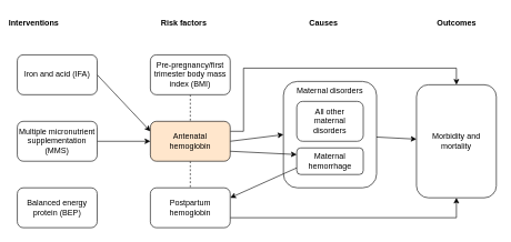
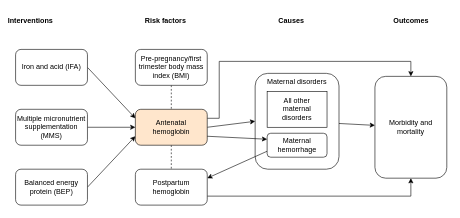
  <mxCell id="0" />
  <mxCell id="1" parent="0" />
  <mxCell id="2" style="rounded=0;orthogonalLoop=1;jettySize=auto;html=1;entryX=0;entryY=0.25;entryDx=0;entryDy=0;exitX=1;exitY=0.5;exitDx=0;exitDy=0;" edge="1" parent="1" source="3" target="11"><mxGeometry relative="1" as="geometry" /></mxCell>
  <mxCell id="3" value="Iron and acid (IFA)" style="rounded=1;whiteSpace=wrap;html=1;" vertex="1" parent="1"><mxGeometry x="25" y="82" width="120" height="60" as="geometry" /></mxCell>
  <mxCell id="4" style="rounded=0;orthogonalLoop=1;jettySize=auto;html=1;entryX=0;entryY=0.5;entryDx=0;entryDy=0;exitX=1;exitY=0.5;exitDx=0;exitDy=0;" edge="1" parent="1" source="5" target="11"><mxGeometry relative="1" as="geometry" /></mxCell>
  <mxCell id="5" value="Multiple micronutrient supplementation (MMS)" style="rounded=1;whiteSpace=wrap;html=1;" vertex="1" parent="1"><mxGeometry x="25" y="182" width="120" height="60" as="geometry" /></mxCell>
+ <mxCell id="6" style="rounded=0;orthogonalLoop=1;jettySize=auto;html=1;entryX=0;entryY=0.75;entryDx=0;entryDy=0;exitX=1;exitY=0.5;exitDx=0;exitDy=0;" edge="1" parent="1" source="7" target="11"><mxGeometry relative="1" as="geometry" /></mxCell>
  <mxCell id="7" value="Balanced energy protein (BEP)" style="rounded=1;whiteSpace=wrap;html=1;" vertex="1" parent="1"><mxGeometry x="25" y="282" width="120" height="60" as="geometry" /></mxCell>
  <mxCell id="8" style="rounded=0;orthogonalLoop=1;jettySize=auto;html=1;exitX=1;exitY=0.5;exitDx=0;exitDy=0;entryX=0;entryY=0.5;entryDx=0;entryDy=0;" edge="1" parent="1" source="11" target="15"><mxGeometry relative="1" as="geometry" /></mxCell>
  <mxCell id="9" style="edgeStyle=orthogonalEdgeStyle;rounded=0;orthogonalLoop=1;jettySize=auto;html=1;entryX=0.5;entryY=0;entryDx=0;entryDy=0;dashed=1;endArrow=none;endFill=0;" edge="1" parent="1" source="11" target="20"><mxGeometry relative="1" as="geometry" /></mxCell>
  <mxCell id="10" style="edgeStyle=orthogonalEdgeStyle;rounded=0;orthogonalLoop=1;jettySize=auto;html=1;exitX=1;exitY=0.25;exitDx=0;exitDy=0;entryX=0.5;entryY=0;entryDx=0;entryDy=0;" edge="1" parent="1" source="11" target="21"><mxGeometry relative="1" as="geometry"><Array as="points"><mxPoint x="365" y="197" /><mxPoint x="365" y="102" /><mxPoint x="685" y="102" /></Array></mxGeometry></mxCell>
  <mxCell id="11" value="Antenatal&lt;br&gt;hemoglobin" style="rounded=1;whiteSpace=wrap;html=1;fillColor=#ffe6cc;" vertex="1" parent="1"><mxGeometry x="225" y="182" width="120" height="60" as="geometry" /></mxCell>
  <mxCell id="12" style="edgeStyle=orthogonalEdgeStyle;rounded=0;orthogonalLoop=1;jettySize=auto;html=1;entryX=0.5;entryY=0;entryDx=0;entryDy=0;dashed=1;endArrow=none;endFill=0;" edge="1" parent="1" source="13" target="11"><mxGeometry relative="1" as="geometry" /></mxCell>
  <mxCell id="13" value="Pre-pregnancy/first trimester body mass index (BMI)" style="rounded=1;whiteSpace=wrap;html=1;" vertex="1" parent="1"><mxGeometry x="225" y="82" width="120" height="60" as="geometry" /></mxCell>
  <mxCell id="14" style="rounded=0;orthogonalLoop=1;jettySize=auto;html=1;" edge="1" parent="1" source="15" target="21"><mxGeometry relative="1" as="geometry" /></mxCell>
  <mxCell id="15" value="Maternal disorders" style="rounded=1;whiteSpace=wrap;html=1;verticalAlign=top;" vertex="1" parent="1"><mxGeometry x="425" y="122" width="140" height="160" as="geometry" /></mxCell>
  <mxCell id="16" style="rounded=0;orthogonalLoop=1;jettySize=auto;html=1;exitX=0;exitY=0.75;exitDx=0;exitDy=0;entryX=1;entryY=0.25;entryDx=0;entryDy=0;" edge="1" parent="1" source="17" target="20"><mxGeometry relative="1" as="geometry" /></mxCell>
  <mxCell id="17" value="Maternal hemorrhage" style="rounded=1;whiteSpace=wrap;html=1;" vertex="1" parent="1"><mxGeometry x="445" y="222" width="100" height="40" as="geometry" /></mxCell>
- <mxCell id="18" value="All other&lt;br&gt;maternal disorders" style="rounded=1;whiteSpace=wrap;html=1;" vertex="1" parent="1"><mxGeometry x="445" y="152" width="100" height="60" as="geometry" /></mxCell>
+ <mxCell id="18" value="All other&lt;br&gt;maternal disorders" style="whiteSpace=wrap;html=1;rounded=0;" vertex="1" parent="1"><mxGeometry x="445" y="152" width="100" height="60" as="geometry" /></mxCell>
  <mxCell id="19" style="edgeStyle=orthogonalEdgeStyle;rounded=0;orthogonalLoop=1;jettySize=auto;html=1;exitX=1;exitY=0.75;exitDx=0;exitDy=0;entryX=0.5;entryY=1;entryDx=0;entryDy=0;" edge="1" parent="1" source="20" target="21"><mxGeometry relative="1" as="geometry" /></mxCell>
  <mxCell id="20" value="Postpartum hemoglobin" style="rounded=1;whiteSpace=wrap;html=1;" vertex="1" parent="1"><mxGeometry x="225" y="282" width="120" height="60" as="geometry" /></mxCell>
  <mxCell id="21" value="Morbidity and mortality" style="rounded=1;whiteSpace=wrap;html=1;" vertex="1" parent="1"><mxGeometry x="625" y="127" width="120" height="170" as="geometry" /></mxCell>
  <mxCell id="22" style="rounded=0;orthogonalLoop=1;jettySize=auto;html=1;entryX=0;entryY=0.25;entryDx=0;entryDy=0;exitX=1;exitY=0.75;exitDx=0;exitDy=0;" edge="1" parent="1" source="11" target="17"><mxGeometry relative="1" as="geometry" /></mxCell>
  <mxCell id="23" value="&lt;b&gt;Interventions&lt;/b&gt;" style="text;html=1;strokeColor=none;fillColor=none;align=center;verticalAlign=middle;whiteSpace=wrap;rounded=0;" vertex="1" parent="1"><mxGeometry x="20" y="20" width="60" height="30" as="geometry" /></mxCell>
  <mxCell id="24" value="&lt;b&gt;Risk factors&lt;/b&gt;" style="text;html=1;align=center;verticalAlign=middle;resizable=0;points=[];autosize=1;strokeColor=none;fillColor=none;" vertex="1" parent="1"><mxGeometry x="230" y="20" width="90" height="30" as="geometry" /></mxCell>
  <mxCell id="25" value="&lt;b&gt;Causes&lt;/b&gt;" style="text;html=1;align=center;verticalAlign=middle;resizable=0;points=[];autosize=1;strokeColor=none;fillColor=none;" vertex="1" parent="1"><mxGeometry x="450" y="20" width="70" height="30" as="geometry" /></mxCell>
  <mxCell id="26" value="&lt;b&gt;Outcomes&lt;/b&gt;" style="text;html=1;align=center;verticalAlign=middle;resizable=0;points=[];autosize=1;strokeColor=none;fillColor=none;" vertex="1" parent="1"><mxGeometry x="645" y="20" width="80" height="30" as="geometry" /></mxCell>
